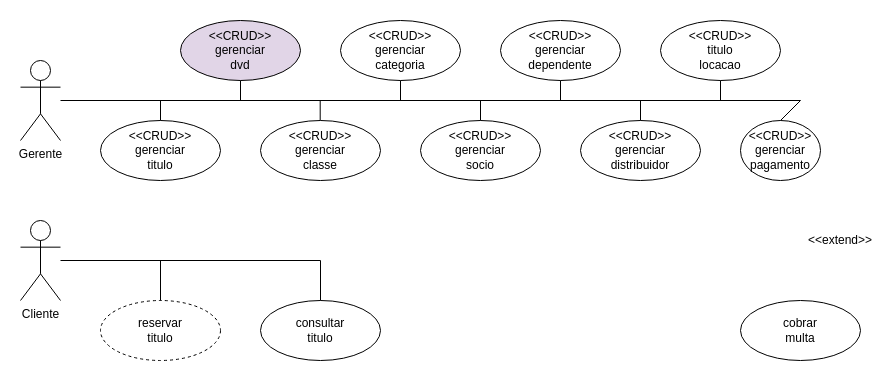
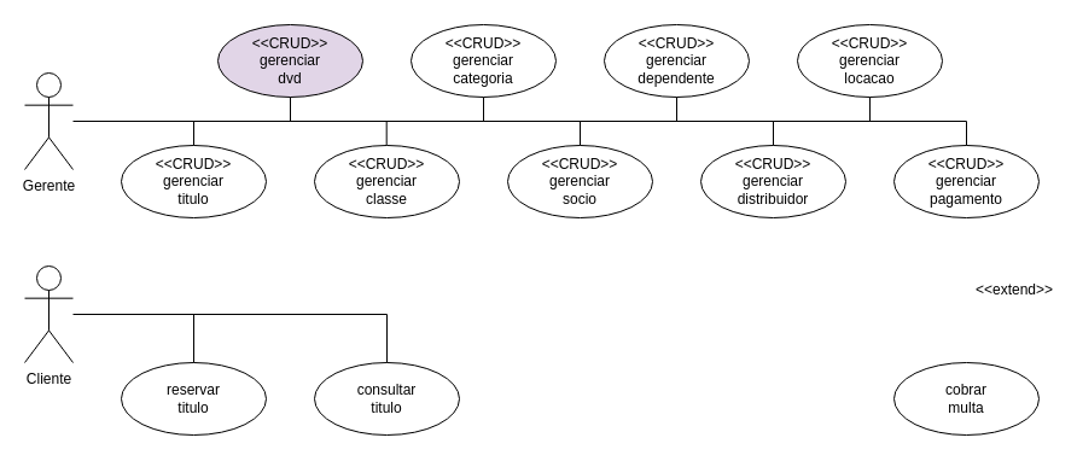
  <mxCell id="0" />
  <mxCell id="1" parent="0" />
  <mxCell id="2" value="Gerente" style="shape=umlActor;verticalLabelPosition=bottom;verticalAlign=top;html=1;outlineConnect=0;" vertex="1" parent="1"><mxGeometry x="20" y="60" width="40" height="80" as="geometry" /></mxCell>
  <mxCell id="3" value="&lt;div&gt;&amp;lt;&amp;lt;CRUD&amp;gt;&amp;gt;&lt;/div&gt;&lt;div&gt;gerenciar&lt;/div&gt;&lt;div&gt;titulo&lt;br&gt;&lt;/div&gt;" style="ellipse;whiteSpace=wrap;html=1;" vertex="1" parent="1"><mxGeometry x="100" y="120" width="120" height="60" as="geometry" /></mxCell>
  <mxCell id="4" value="&lt;div&gt;&amp;lt;&amp;lt;CRUD&amp;gt;&amp;gt;&lt;/div&gt;&lt;div&gt;gerenciar&lt;/div&gt;&lt;div&gt;dvd&lt;br&gt;&lt;/div&gt;" style="ellipse;whiteSpace=wrap;html=1;fillColor=#e1d5e7;" vertex="1" parent="1"><mxGeometry x="180" y="20" width="120" height="60" as="geometry" /></mxCell>
  <mxCell id="5" value="&lt;div&gt;&amp;lt;&amp;lt;CRUD&amp;gt;&amp;gt;&lt;/div&gt;&lt;div&gt;gerenciar&lt;/div&gt;classe" style="ellipse;whiteSpace=wrap;html=1;" vertex="1" parent="1"><mxGeometry x="260" y="120" width="120" height="60" as="geometry" /></mxCell>
  <mxCell id="6" value="&lt;div&gt;&amp;lt;&amp;lt;CRUD&amp;gt;&amp;gt;&lt;/div&gt;&lt;div&gt;gerenciar&lt;/div&gt;&lt;div&gt;categoria&lt;br&gt;&lt;/div&gt;" style="ellipse;whiteSpace=wrap;html=1;" vertex="1" parent="1"><mxGeometry x="340" y="20" width="120" height="60" as="geometry" /></mxCell>
  <mxCell id="7" value="&lt;div&gt;&amp;lt;&amp;lt;CRUD&amp;gt;&amp;gt;&lt;/div&gt;&lt;div&gt;gerenciar&lt;/div&gt;&lt;div&gt;socio&lt;br&gt;&lt;/div&gt;" style="ellipse;whiteSpace=wrap;html=1;" vertex="1" parent="1"><mxGeometry x="420" y="120" width="120" height="60" as="geometry" /></mxCell>
  <mxCell id="8" value="&lt;div&gt;&amp;lt;&amp;lt;CRUD&amp;gt;&amp;gt;&lt;/div&gt;&lt;div&gt;gerenciar&lt;/div&gt;&lt;div&gt;dependente&lt;br&gt;&lt;/div&gt;" style="ellipse;whiteSpace=wrap;html=1;" vertex="1" parent="1"><mxGeometry x="500" y="20" width="120" height="60" as="geometry" /></mxCell>
  <mxCell id="9" value="" style="endArrow=none;html=1;rounded=0;" edge="1" parent="1" source="2"><mxGeometry width="50" height="50" relative="1" as="geometry"><mxPoint x="110" y="110" as="sourcePoint" /><mxPoint x="800" y="100" as="targetPoint" /></mxGeometry></mxCell>
  <mxCell id="10" value="" style="endArrow=none;html=1;rounded=0;exitX=0.5;exitY=0;exitDx=0;exitDy=0;" edge="1" parent="1" source="3"><mxGeometry width="50" height="50" relative="1" as="geometry"><mxPoint x="110" y="150" as="sourcePoint" /><mxPoint x="160" y="100" as="targetPoint" /></mxGeometry></mxCell>
  <mxCell id="11" value="" style="endArrow=none;html=1;rounded=0;entryX=0.5;entryY=1;entryDx=0;entryDy=0;" edge="1" parent="1" target="4"><mxGeometry width="50" height="50" relative="1" as="geometry"><mxPoint x="240" y="100" as="sourcePoint" /><mxPoint x="170" y="110" as="targetPoint" /></mxGeometry></mxCell>
  <mxCell id="12" value="" style="endArrow=none;html=1;rounded=0;exitX=0.5;exitY=0;exitDx=0;exitDy=0;" edge="1" parent="1"><mxGeometry width="50" height="50" relative="1" as="geometry"><mxPoint x="319.7" y="120" as="sourcePoint" /><mxPoint x="319.7" y="100" as="targetPoint" /></mxGeometry></mxCell>
  <mxCell id="13" value="" style="endArrow=none;html=1;rounded=0;entryX=0.5;entryY=1;entryDx=0;entryDy=0;" edge="1" parent="1" target="6"><mxGeometry width="50" height="50" relative="1" as="geometry"><mxPoint x="400" y="100" as="sourcePoint" /><mxPoint x="190" y="130" as="targetPoint" /></mxGeometry></mxCell>
  <mxCell id="14" value="" style="endArrow=none;html=1;rounded=0;entryX=0.5;entryY=0;entryDx=0;entryDy=0;" edge="1" parent="1" target="7"><mxGeometry width="50" height="50" relative="1" as="geometry"><mxPoint x="480" y="100" as="sourcePoint" /><mxPoint x="200" y="140" as="targetPoint" /></mxGeometry></mxCell>
  <mxCell id="15" value="" style="endArrow=none;html=1;rounded=0;entryX=0.5;entryY=1;entryDx=0;entryDy=0;" edge="1" parent="1" target="8"><mxGeometry width="50" height="50" relative="1" as="geometry"><mxPoint x="560" y="100" as="sourcePoint" /><mxPoint x="210" y="150" as="targetPoint" /></mxGeometry></mxCell>
  <mxCell id="16" value="Cliente" style="shape=umlActor;verticalLabelPosition=bottom;verticalAlign=top;html=1;outlineConnect=0;" vertex="1" parent="1"><mxGeometry x="20" y="220" width="40" height="80" as="geometry" /></mxCell>
- <mxCell id="17" value="&lt;div&gt;reservar&lt;/div&gt;&lt;div&gt;titulo&lt;br&gt;&lt;/div&gt;" style="ellipse;whiteSpace=wrap;html=1;dashed=1;" vertex="1" parent="1"><mxGeometry x="100" y="300" width="120" height="60" as="geometry" /></mxCell>
+ <mxCell id="17" value="&lt;div&gt;reservar&lt;/div&gt;&lt;div&gt;titulo&lt;br&gt;&lt;/div&gt;" style="ellipse;whiteSpace=wrap;html=1;" vertex="1" parent="1"><mxGeometry x="100" y="300" width="120" height="60" as="geometry" /></mxCell>
  <mxCell id="18" value="&lt;div&gt;consultar&lt;/div&gt;&lt;div&gt;titulo&lt;br&gt;&lt;/div&gt;" style="ellipse;whiteSpace=wrap;html=1;" vertex="1" parent="1"><mxGeometry x="260" y="300" width="120" height="60" as="geometry" /></mxCell>
  <mxCell id="19" value="" style="endArrow=none;html=1;rounded=0;" edge="1" parent="1" source="16"><mxGeometry width="50" height="50" relative="1" as="geometry"><mxPoint x="210" y="290" as="sourcePoint" /><mxPoint x="320" y="260" as="targetPoint" /></mxGeometry></mxCell>
  <mxCell id="20" value="" style="endArrow=none;html=1;rounded=0;exitX=0.5;exitY=0;exitDx=0;exitDy=0;" edge="1" parent="1" source="17"><mxGeometry width="50" height="50" relative="1" as="geometry"><mxPoint x="210" y="290" as="sourcePoint" /><mxPoint x="160" y="260" as="targetPoint" /></mxGeometry></mxCell>
  <mxCell id="21" value="" style="endArrow=none;html=1;rounded=0;exitX=0.5;exitY=0;exitDx=0;exitDy=0;" edge="1" parent="1" source="18"><mxGeometry width="50" height="50" relative="1" as="geometry"><mxPoint x="210" y="290" as="sourcePoint" /><mxPoint x="320" y="260" as="targetPoint" /></mxGeometry></mxCell>
  <mxCell id="22" value="&lt;div&gt;&amp;lt;&amp;lt;CRUD&amp;gt;&amp;gt;&lt;/div&gt;&lt;div&gt;gerenciar&lt;/div&gt;&lt;div&gt;distribuidor&lt;br&gt;&lt;/div&gt;" style="ellipse;whiteSpace=wrap;html=1;" vertex="1" parent="1"><mxGeometry x="580" y="120" width="120" height="60" as="geometry" /></mxCell>
- <mxCell id="23" value="&lt;div&gt;&amp;lt;&amp;lt;CRUD&amp;gt;&amp;gt;&lt;/div&gt;&lt;div&gt;titulo&lt;/div&gt;&lt;div&gt;locacao&lt;/div&gt;" style="ellipse;whiteSpace=wrap;html=1;" vertex="1" parent="1"><mxGeometry x="660" y="20" width="120" height="60" as="geometry" /></mxCell>
- <mxCell id="24" value="&lt;div&gt;&amp;lt;&amp;lt;CRUD&amp;gt;&amp;gt;&lt;/div&gt;&lt;div&gt;gerenciar&lt;/div&gt;&lt;div&gt;pagamento&lt;br&gt;&lt;/div&gt;" style="ellipse;whiteSpace=wrap;html=1;" vertex="1" parent="1"><mxGeometry x="740" y="120" width="80" height="60" as="geometry" /></mxCell>
+ <mxCell id="23" value="&lt;div&gt;&amp;lt;&amp;lt;CRUD&amp;gt;&amp;gt;&lt;/div&gt;&lt;div&gt;gerenciar&lt;/div&gt;&lt;div&gt;locacao&lt;/div&gt;" style="ellipse;whiteSpace=wrap;html=1;" vertex="1" parent="1"><mxGeometry x="660" y="20" width="120" height="60" as="geometry" /></mxCell>
+ <mxCell id="24" value="&lt;div&gt;&amp;lt;&amp;lt;CRUD&amp;gt;&amp;gt;&lt;/div&gt;&lt;div&gt;gerenciar&lt;/div&gt;&lt;div&gt;pagamento&lt;br&gt;&lt;/div&gt;" style="ellipse;whiteSpace=wrap;html=1;" vertex="1" parent="1"><mxGeometry x="740" y="120" width="120" height="60" as="geometry" /></mxCell>
  <mxCell id="25" value="&lt;div&gt;cobrar&lt;/div&gt;&lt;div&gt;multa&lt;br&gt;&lt;/div&gt;" style="ellipse;whiteSpace=wrap;html=1;" vertex="1" parent="1"><mxGeometry x="740" y="300" width="120" height="60" as="geometry" /></mxCell>
  <mxCell id="26" value="" style="endArrow=none;html=1;rounded=0;" edge="1" parent="1" source="22"><mxGeometry width="50" height="50" relative="1" as="geometry"><mxPoint x="640" y="250" as="sourcePoint" /><mxPoint x="640" y="100" as="targetPoint" /></mxGeometry></mxCell>
  <mxCell id="27" value="" style="endArrow=none;html=1;rounded=0;entryX=0.5;entryY=1;entryDx=0;entryDy=0;" edge="1" parent="1" target="23"><mxGeometry width="50" height="50" relative="1" as="geometry"><mxPoint x="720" y="100" as="sourcePoint" /><mxPoint x="750" y="110" as="targetPoint" /></mxGeometry></mxCell>
  <mxCell id="28" value="" style="endArrow=none;html=1;rounded=0;exitX=0.5;exitY=0;exitDx=0;exitDy=0;" edge="1" parent="1" source="24"><mxGeometry width="50" height="50" relative="1" as="geometry"><mxPoint x="700" y="160" as="sourcePoint" /><mxPoint x="800" y="100" as="targetPoint" /></mxGeometry></mxCell>
  <mxCell id="29" value="&amp;lt;&amp;lt;extend&amp;gt;&amp;gt;" style="text;html=1;align=center;verticalAlign=middle;whiteSpace=wrap;rounded=0;" vertex="1" parent="1"><mxGeometry x="810" y="220" width="60" height="40" as="geometry" /></mxCell>
